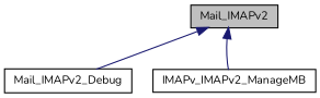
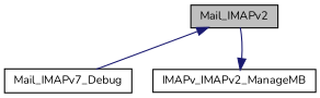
  digraph {
    fontname=Nunito
    node [color=black fillcolor=white fontname=Nunito fontsize=10 shape=record style=filled]
    edge [color=midnightblue dir=back fontname=Nunito fontsize=10 labelfontname=Helvetica labelfontsize=10 style=solid]
    n1 [fillcolor=grey75 fontcolor=black height=0.2 label=Mail_IMAPv2 width=0.4]
-   n2 [height=0.2 label=Mail_IMAPv2_Debug width=0.4]
+   n2 [height=0.2 label=Mail_IMAPv7_Debug width=0.4]
    n3 [height=0.2 label=IMAPv_IMAPv2_ManageMB width=0.4]
    n1 -> n2
-   n1 -> n3
+   n3 -> n1
  }
